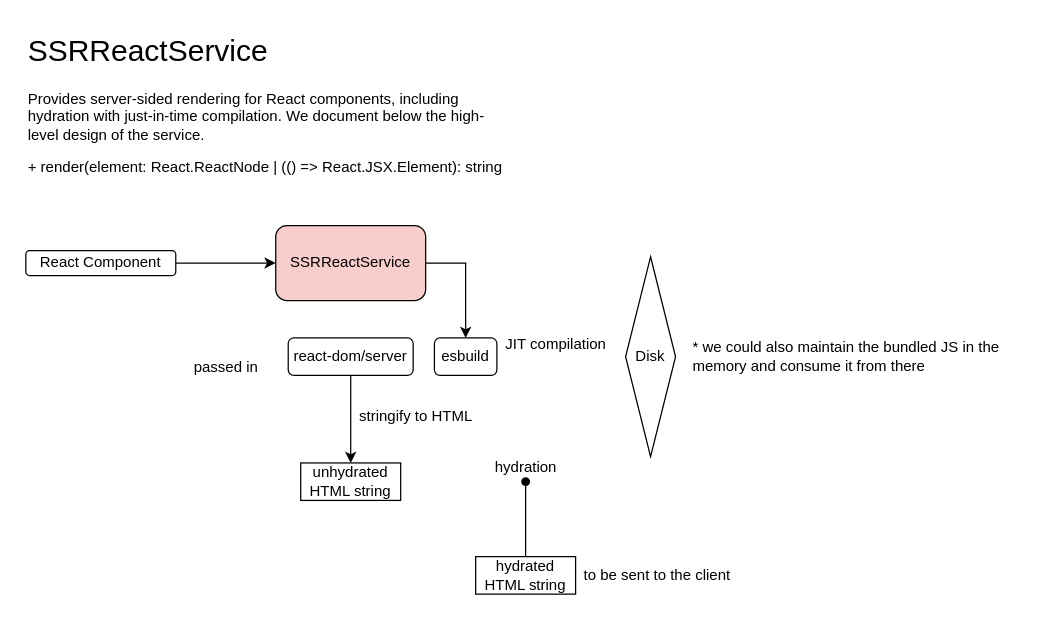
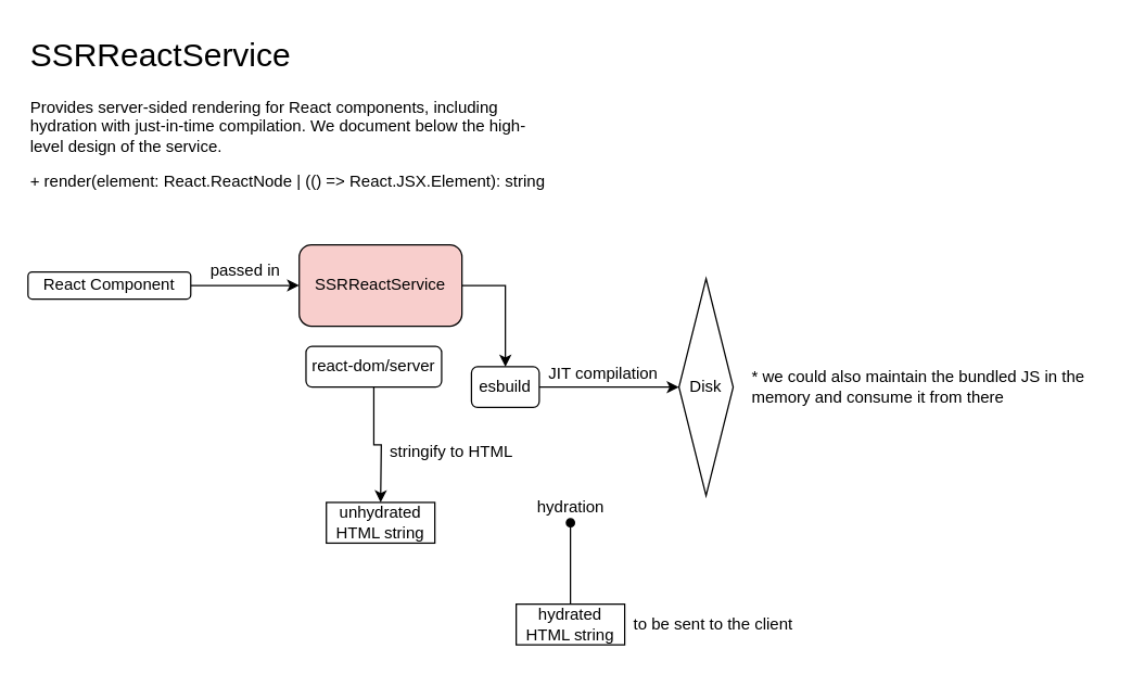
  <mxCell id="0" />
  <mxCell id="1" parent="0" />
  <mxCell id="2" value="&lt;h1 style=&quot;margin-top: 0px;&quot;&gt;&lt;span style=&quot;font-weight: normal;&quot;&gt;SSRReactService&lt;/span&gt;&lt;/h1&gt;&lt;p&gt;Provides server-sided rendering for React components, including hydration with just-in-time compilation. We document below the high-level design of the service.&lt;/p&gt;&lt;p&gt;+ render(element: React.ReactNode | (() =&amp;gt; React.JSX.Element): string&lt;/p&gt;&lt;p&gt;&lt;br&gt;&lt;/p&gt;" style="text;html=1;whiteSpace=wrap;overflow=hidden;rounded=0;" parent="1" vertex="1"><mxGeometry x="20" y="20" width="390" height="160" as="geometry" /></mxCell>
  <mxCell id="3" style="edgeStyle=orthogonalEdgeStyle;rounded=0;orthogonalLoop=1;jettySize=auto;html=1;entryX=0;entryY=0.5;entryDx=0;entryDy=0;" parent="1" source="4" target="13" edge="1"><mxGeometry relative="1" as="geometry" /></mxCell>
  <mxCell id="4" value="React Component" style="whiteSpace=wrap;html=1;rounded=1;" parent="1" vertex="1"><mxGeometry x="20" y="200" width="120" height="20" as="geometry" /></mxCell>
  <mxCell id="5" value="Disk" style="rhombus;whiteSpace=wrap;html=1;" parent="1" vertex="1"><mxGeometry x="500" y="205" width="40" height="160" as="geometry" /></mxCell>
+ <mxCell id="6" style="edgeStyle=orthogonalEdgeStyle;rounded=0;orthogonalLoop=1;jettySize=auto;html=1;entryX=0;entryY=0.5;entryDx=0;entryDy=0;" parent="1" source="7" target="5" edge="1"><mxGeometry relative="1" as="geometry" /></mxCell>
  <mxCell id="7" value="esbuild" style="rounded=1;whiteSpace=wrap;html=1;" parent="1" vertex="1"><mxGeometry x="347" y="270" width="50" height="30" as="geometry" /></mxCell>
  <mxCell id="8" value="JIT compilation" style="text;html=1;align=center;verticalAlign=middle;resizable=0;points=[];autosize=1;strokeColor=none;fillColor=none;" parent="1" vertex="1"><mxGeometry x="394" y="260" width="100" height="30" as="geometry" /></mxCell>
  <mxCell id="9" style="edgeStyle=orthogonalEdgeStyle;rounded=0;orthogonalLoop=1;jettySize=auto;html=1;" parent="1" source="10" edge="1"><mxGeometry relative="1" as="geometry"><mxPoint x="280" y="370" as="targetPoint" /></mxGeometry></mxCell>
- <mxCell id="10" value="react-dom/server" style="rounded=1;whiteSpace=wrap;html=1;" parent="1" vertex="1"><mxGeometry x="230" y="270" width="100" height="30" as="geometry" /></mxCell>
+ <mxCell id="10" value="react-dom/server" style="rounded=1;whiteSpace=wrap;html=1;" parent="1" vertex="1"><mxGeometry x="225" y="255" width="100" height="30" as="geometry" /></mxCell>
  <mxCell id="11" value="stringify to HTML" style="text;html=1;align=center;verticalAlign=middle;resizable=0;points=[];autosize=1;strokeColor=none;fillColor=none;" parent="1" vertex="1"><mxGeometry x="277" y="318" width="110" height="30" as="geometry" /></mxCell>
  <mxCell id="12" style="edgeStyle=orthogonalEdgeStyle;rounded=0;orthogonalLoop=1;jettySize=auto;html=1;entryX=0.5;entryY=0;entryDx=0;entryDy=0;" parent="1" source="13" target="7" edge="1"><mxGeometry relative="1" as="geometry" /></mxCell>
  <mxCell id="13" value="SSRReactService" style="rounded=1;whiteSpace=wrap;html=1;fillColor=#f8cecc;" parent="1" vertex="1"><mxGeometry x="220" y="180" width="120" height="60" as="geometry" /></mxCell>
- <mxCell id="14" value="passed in" style="text;html=1;align=center;verticalAlign=middle;resizable=0;points=[];autosize=1;strokeColor=none;fillColor=none;" parent="1" vertex="1"><mxGeometry x="145" y="279" width="70" height="30" as="geometry" /></mxCell>
+ <mxCell id="14" value="passed in" style="text;html=1;align=center;verticalAlign=middle;resizable=0;points=[];autosize=1;strokeColor=none;fillColor=none;" parent="1" vertex="1"><mxGeometry x="145" y="184" width="70" height="30" as="geometry" /></mxCell>
  <mxCell id="15" value="unhydrated HTML string" style="rounded=0;whiteSpace=wrap;html=1;" parent="1" vertex="1"><mxGeometry x="240" y="370" width="80" height="30" as="geometry" /></mxCell>
  <mxCell id="16" value="hydration" style="text;html=1;align=center;verticalAlign=middle;resizable=0;points=[];autosize=1;strokeColor=none;fillColor=none;" parent="1" vertex="1"><mxGeometry x="385" y="359" width="70" height="30" as="geometry" /></mxCell>
  <mxCell id="17" style="edgeStyle=orthogonalEdgeStyle;rounded=0;orthogonalLoop=1;jettySize=auto;html=1;endArrow=oval;endFill=1;" parent="1" edge="1"><mxGeometry relative="1" as="geometry"><mxPoint x="420" y="385" as="targetPoint" /><mxPoint x="420" y="445" as="sourcePoint" /></mxGeometry></mxCell>
  <mxCell id="18" value="hydrated HTML string" style="rounded=0;whiteSpace=wrap;html=1;" parent="1" vertex="1"><mxGeometry x="380" y="445" width="80" height="30" as="geometry" /></mxCell>
  <mxCell id="19" value="to be sent to the client" style="text;html=1;align=center;verticalAlign=middle;resizable=0;points=[];autosize=1;strokeColor=none;fillColor=none;" parent="1" vertex="1"><mxGeometry x="455" y="445" width="140" height="30" as="geometry" /></mxCell>
  <mxCell id="20" value="* we could also maintain the bundled JS in the&lt;div&gt;memory and consume it from there&lt;/div&gt;" style="text;html=1;align=left;verticalAlign=middle;resizable=0;points=[];autosize=1;strokeColor=none;fillColor=none;" vertex="1" parent="1"><mxGeometry x="552" y="265" width="270" height="40" as="geometry" /></mxCell>
